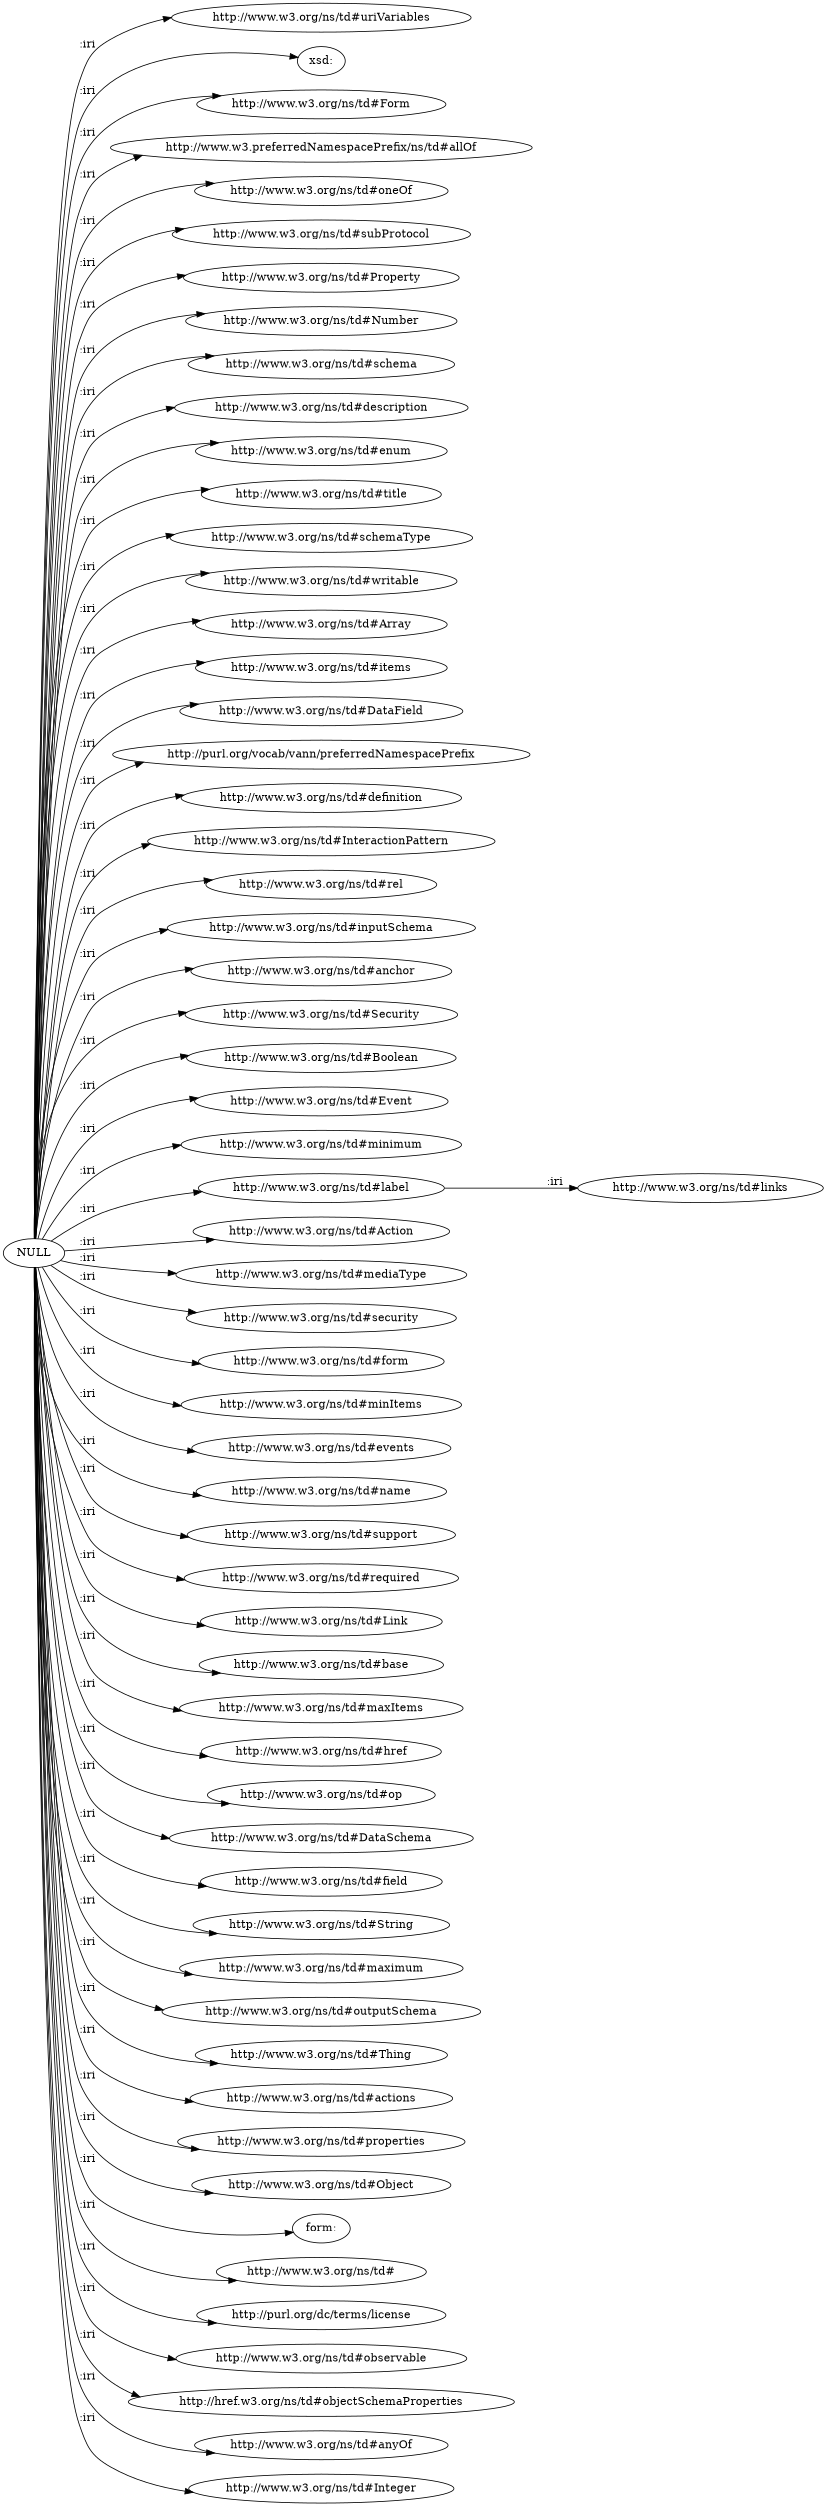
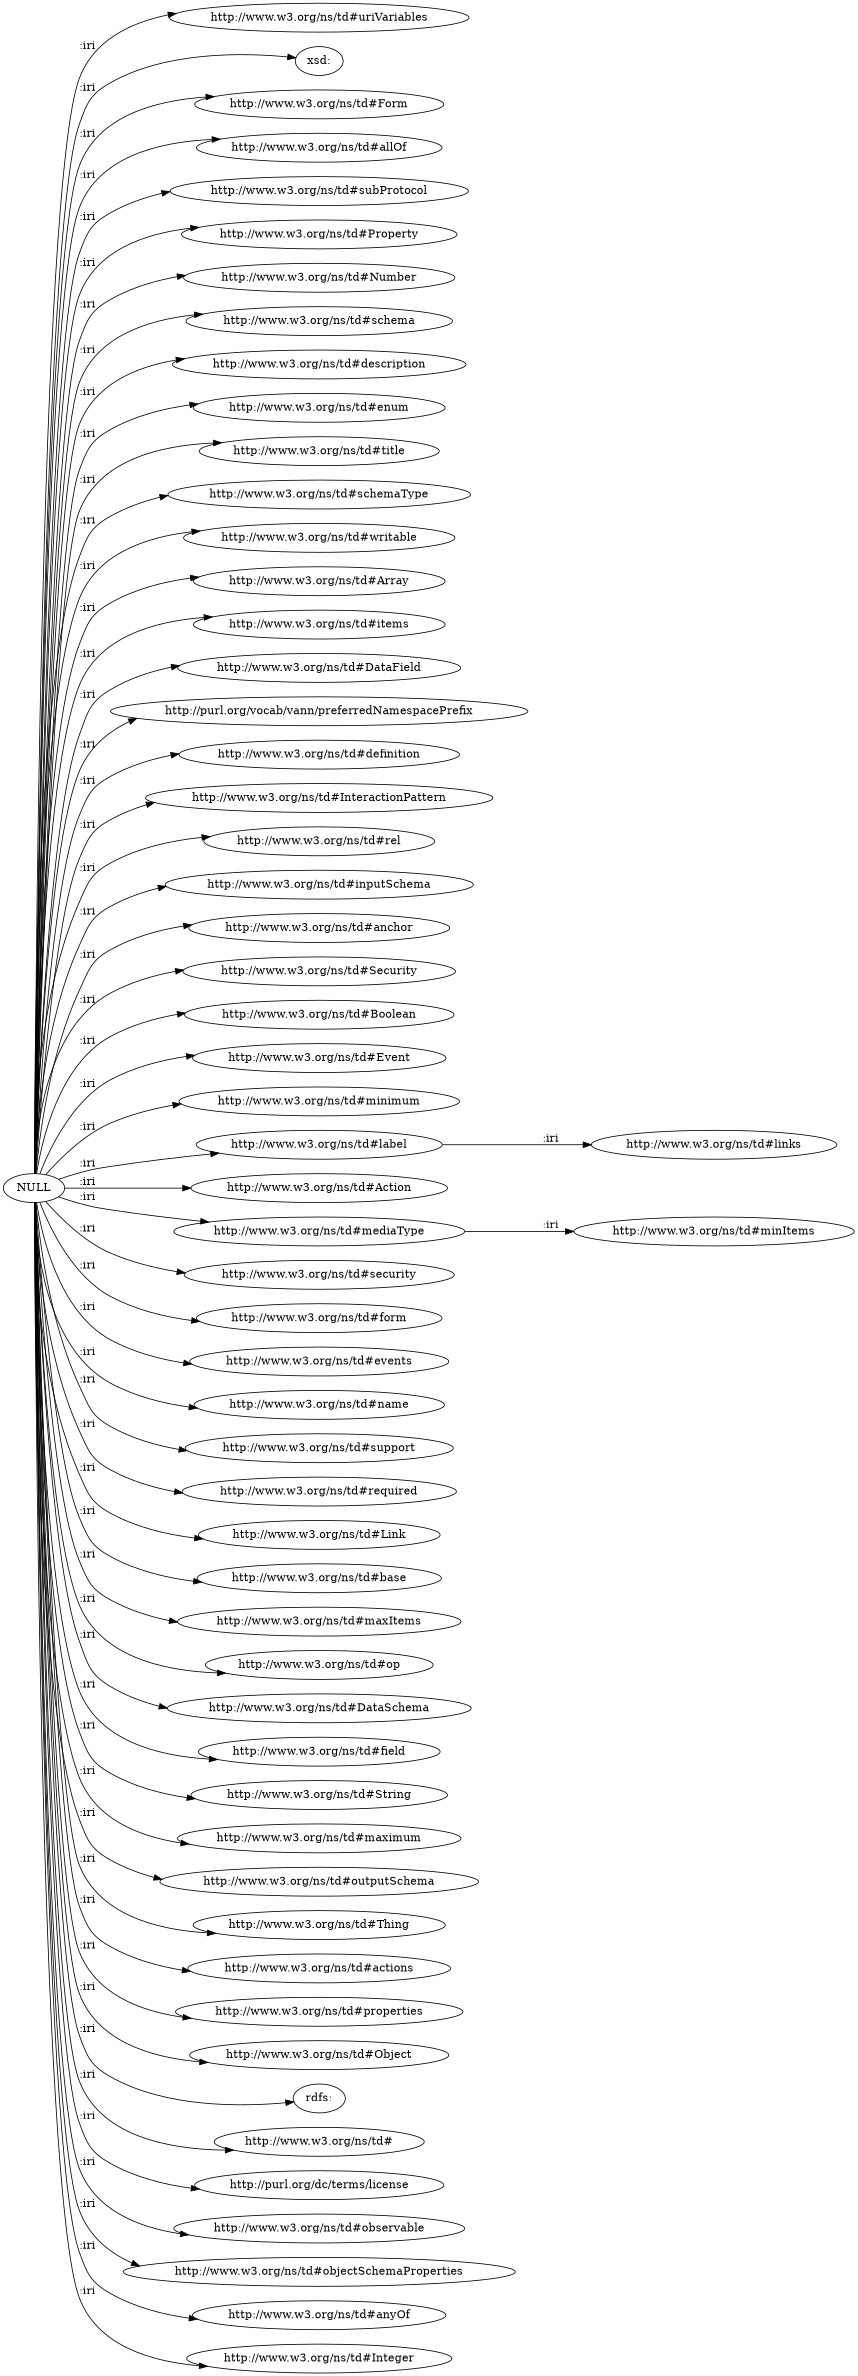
  digraph {
    rankdir=LR
    NULL
    "http://www.w3.org/ns/td#uriVariables"
    "xsd:"
    "http://www.w3.org/ns/td#Form"
-   "http://www.w3.org/ns/td#allOf" [label="http://www.w3.preferredNamespacePrefix/ns/td#allOf"]
-   "http://www.w3.org/ns/td#oneOf"
+   "http://www.w3.org/ns/td#allOf"
    "http://www.w3.org/ns/td#subProtocol"
    "http://www.w3.org/ns/td#Property"
    "http://www.w3.org/ns/td#Number"
    "http://www.w3.org/ns/td#schema"
    "http://www.w3.org/ns/td#description"
    "http://www.w3.org/ns/td#enum"
    "http://www.w3.org/ns/td#title"
    "http://www.w3.org/ns/td#schemaType"
    "http://www.w3.org/ns/td#writable"
    "http://www.w3.org/ns/td#Array"
    "http://www.w3.org/ns/td#items"
    "http://www.w3.org/ns/td#DataField"
    "http://purl.org/vocab/vann/preferredNamespacePrefix"
    "http://www.w3.org/ns/td#definition"
    "http://www.w3.org/ns/td#InteractionPattern"
    "http://www.w3.org/ns/td#rel"
    "http://www.w3.org/ns/td#inputSchema"
    "http://www.w3.org/ns/td#anchor"
    "http://www.w3.org/ns/td#Security"
    "http://www.w3.org/ns/td#Boolean"
    "http://www.w3.org/ns/td#Event"
    "http://www.w3.org/ns/td#minimum"
    "http://www.w3.org/ns/td#label"
    "http://www.w3.org/ns/td#Action"
    "http://www.w3.org/ns/td#mediaType"
    "http://www.w3.org/ns/td#security"
    "http://www.w3.org/ns/td#form"
    "http://www.w3.org/ns/td#minItems"
    "http://www.w3.org/ns/td#events"
    "http://www.w3.org/ns/td#name"
    "http://www.w3.org/ns/td#support"
    "http://www.w3.org/ns/td#required"
    "http://www.w3.org/ns/td#Link"
    "http://www.w3.org/ns/td#base"
    "http://www.w3.org/ns/td#maxItems"
-   "http://www.w3.org/ns/td#href"
    "http://www.w3.org/ns/td#op"
    "http://www.w3.org/ns/td#DataSchema"
    "http://www.w3.org/ns/td#field"
    "http://www.w3.org/ns/td#String"
    "http://www.w3.org/ns/td#maximum"
    "http://www.w3.org/ns/td#outputSchema"
    "http://www.w3.org/ns/td#Thing"
    "http://www.w3.org/ns/td#actions"
    "http://www.w3.org/ns/td#properties"
    "http://www.w3.org/ns/td#Object"
-   "rdfs:" [label="form:"]
+   "rdfs:"
    "http://www.w3.org/ns/td#"
    "http://purl.org/dc/terms/license"
    "http://www.w3.org/ns/td#observable"
-   "http://www.w3.org/ns/td#objectSchemaProperties" [label="http://href.w3.org/ns/td#objectSchemaProperties"]
+   "http://www.w3.org/ns/td#objectSchemaProperties"
    "http://www.w3.org/ns/td#anyOf"
    "http://www.w3.org/ns/td#Integer"
    "http://www.w3.org/ns/td#links"
    NULL -> "http://www.w3.org/ns/td#uriVariables" [label=":iri"]
    NULL -> "xsd:" [label=":iri"]
    NULL -> "http://www.w3.org/ns/td#Form" [label=":iri"]
    NULL -> "http://www.w3.org/ns/td#allOf" [label=":iri"]
-   NULL -> "http://www.w3.org/ns/td#oneOf" [label=":iri"]
    NULL -> "http://www.w3.org/ns/td#subProtocol" [label=":iri"]
    NULL -> "http://www.w3.org/ns/td#Property" [label=":iri"]
    NULL -> "http://www.w3.org/ns/td#Number" [label=":iri"]
    NULL -> "http://www.w3.org/ns/td#schema" [label=":iri"]
    NULL -> "http://www.w3.org/ns/td#description" [label=":iri"]
    NULL -> "http://www.w3.org/ns/td#enum" [label=":iri"]
    NULL -> "http://www.w3.org/ns/td#title" [label=":iri"]
    NULL -> "http://www.w3.org/ns/td#schemaType" [label=":iri"]
    NULL -> "http://www.w3.org/ns/td#writable" [label=":iri"]
    NULL -> "http://www.w3.org/ns/td#Array" [label=":iri"]
    NULL -> "http://www.w3.org/ns/td#items" [label=":iri"]
    NULL -> "http://www.w3.org/ns/td#DataField" [label=":iri"]
    NULL -> "http://purl.org/vocab/vann/preferredNamespacePrefix" [label=":iri"]
    NULL -> "http://www.w3.org/ns/td#definition" [label=":iri"]
    NULL -> "http://www.w3.org/ns/td#InteractionPattern" [label=":iri"]
    NULL -> "http://www.w3.org/ns/td#rel" [label=":iri"]
    NULL -> "http://www.w3.org/ns/td#inputSchema" [label=":iri"]
    NULL -> "http://www.w3.org/ns/td#anchor" [label=":iri"]
    NULL -> "http://www.w3.org/ns/td#Security" [label=":iri"]
    NULL -> "http://www.w3.org/ns/td#Boolean" [label=":iri"]
    NULL -> "http://www.w3.org/ns/td#Event" [label=":iri"]
    NULL -> "http://www.w3.org/ns/td#minimum" [label=":iri"]
    NULL -> "http://www.w3.org/ns/td#label" [label=":iri"]
    NULL -> "http://www.w3.org/ns/td#Action" [label=":iri"]
    NULL -> "http://www.w3.org/ns/td#mediaType" [label=":iri"]
    NULL -> "http://www.w3.org/ns/td#security" [label=":iri"]
    NULL -> "http://www.w3.org/ns/td#form" [label=":iri"]
-   NULL -> "http://www.w3.org/ns/td#minItems" [label=":iri"]
+   "http://www.w3.org/ns/td#mediaType" -> "http://www.w3.org/ns/td#minItems" [label=":iri"]
    NULL -> "http://www.w3.org/ns/td#events" [label=":iri"]
    NULL -> "http://www.w3.org/ns/td#name" [label=":iri"]
    NULL -> "http://www.w3.org/ns/td#support" [label=":iri"]
    NULL -> "http://www.w3.org/ns/td#required" [label=":iri"]
    NULL -> "http://www.w3.org/ns/td#Link" [label=":iri"]
    NULL -> "http://www.w3.org/ns/td#base" [label=":iri"]
    NULL -> "http://www.w3.org/ns/td#maxItems" [label=":iri"]
-   NULL -> "http://www.w3.org/ns/td#href" [label=":iri"]
    NULL -> "http://www.w3.org/ns/td#op" [label=":iri"]
    NULL -> "http://www.w3.org/ns/td#DataSchema" [label=":iri"]
    NULL -> "http://www.w3.org/ns/td#field" [label=":iri"]
    NULL -> "http://www.w3.org/ns/td#String" [label=":iri"]
    NULL -> "http://www.w3.org/ns/td#maximum" [label=":iri"]
    NULL -> "http://www.w3.org/ns/td#outputSchema" [label=":iri"]
    NULL -> "http://www.w3.org/ns/td#Thing" [label=":iri"]
    NULL -> "http://www.w3.org/ns/td#actions" [label=":iri"]
    NULL -> "http://www.w3.org/ns/td#properties" [label=":iri"]
    NULL -> "http://www.w3.org/ns/td#Object" [label=":iri"]
    NULL -> "rdfs:" [label=":iri"]
    NULL -> "http://www.w3.org/ns/td#" [label=":iri"]
    NULL -> "http://purl.org/dc/terms/license" [label=":iri"]
    NULL -> "http://www.w3.org/ns/td#observable" [label=":iri"]
    NULL -> "http://www.w3.org/ns/td#objectSchemaProperties" [label=":iri"]
    NULL -> "http://www.w3.org/ns/td#anyOf" [label=":iri"]
    NULL -> "http://www.w3.org/ns/td#Integer" [label=":iri"]
    "http://www.w3.org/ns/td#label" -> "http://www.w3.org/ns/td#links" [label=":iri"]
  }
